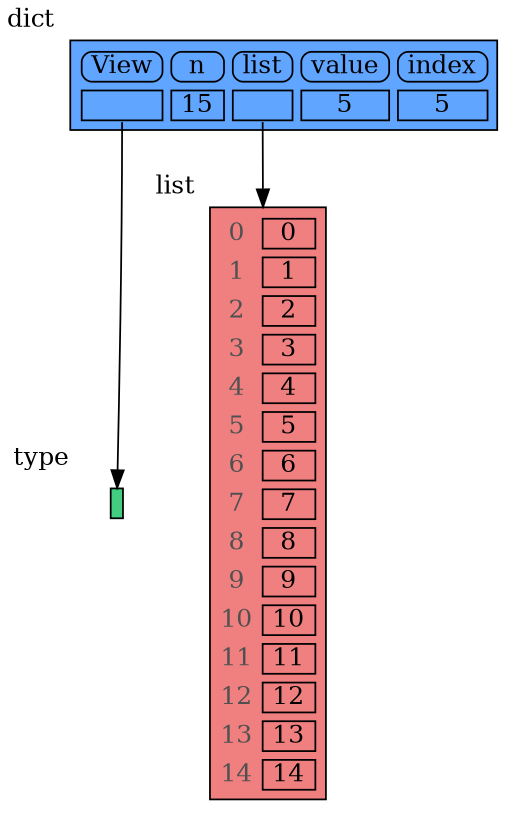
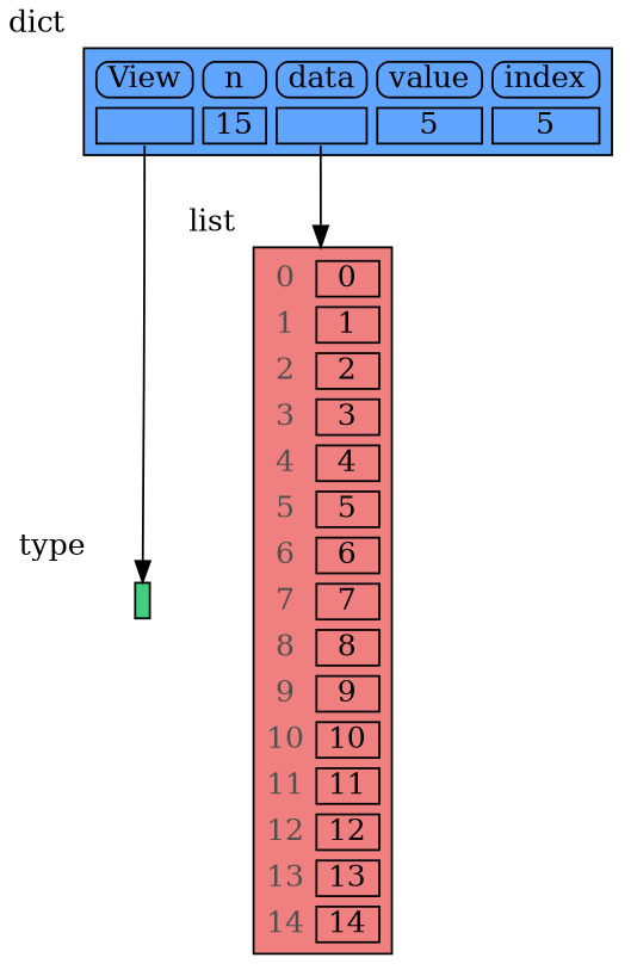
  digraph {
    node [shape=plaintext]
    edge [headport=table style=solid tailport=ref0]
    n1 [label=< <TABLE BORDER="1" CELLBORDER="1" CELLSPACING="0" CELLPADDING="0" BGCOLOR="seagreen3" PORT="table">     <TR><TD BORDER="0"> </TD></TR> </TABLE> > xlabel=type]
    n2 [label=< <TABLE BORDER="1" CELLBORDER="1" CELLSPACING="5" CELLPADDING="0" BGCOLOR="lightcoral" PORT="table">     <TR><TD BORDER="0"><font color="#505050">0</font></TD><TD BORDER="1"> 0 </TD></TR>     <TR><TD BORDER="0"><font color="#505050">1</font></TD><TD BORDER="1"> 1 </TD></TR>     <TR><TD BORDER="0"><font color="#505050">2</font></TD><TD BORDER="1"> 2 </TD></TR>     <TR><TD BORDER="0"><font color="#505050">3</font></TD><TD BORDER="1"> 3 </TD></TR>     <TR><TD BORDER="0"><font color="#505050">4</font></TD><TD BORDER="1"> 4 </TD></TR>     <TR><TD BORDER="0"><font color="#505050">5</font></TD><TD BORDER="1"> 5 </TD></TR>     <TR><TD BORDER="0"><font color="#505050">6</font></TD><TD BORDER="1"> 6 </TD></TR>     <TR><TD BORDER="0"><font color="#505050">7</font></TD><TD BORDER="1"> 7 </TD></TR>     <TR><TD BORDER="0"><font color="#505050">8</font></TD><TD BORDER="1"> 8 </TD></TR>     <TR><TD BORDER="0"><font color="#505050">9</font></TD><TD BORDER="1"> 9 </TD></TR>     <TR><TD BORDER="0"><font color="#505050">10</font></TD><TD BORDER="1"> 10 </TD></TR>     <TR><TD BORDER="0"><font color="#505050">11</font></TD><TD BORDER="1"> 11 </TD></TR>     <TR><TD BORDER="0"><font color="#505050">12</font></TD><TD BORDER="1"> 12 </TD></TR>     <TR><TD BORDER="0"><font color="#505050">13</font></TD><TD BORDER="1"> 13 </TD></TR>     <TR><TD BORDER="0"><font color="#505050">14</font></TD><TD BORDER="1"> 14 </TD></TR> </TABLE> > xlabel=list]
-   n3 [label=< <TABLE BORDER="1" CELLBORDER="1" CELLSPACING="5" CELLPADDING="0" BGCOLOR="#60a5ff" PORT="table">     <TR><TD BORDER="1" STYLE="ROUNDED"> View </TD><TD BORDER="1" STYLE="ROUNDED"> n </TD><TD BORDER="1" STYLE="ROUNDED"> list </TD><TD BORDER="1" STYLE="ROUNDED"> value </TD><TD BORDER="1" STYLE="ROUNDED"> index </TD></TR>     <TR><TD BORDER="1" PORT="ref0"> </TD><TD BORDER="1"> 15 </TD><TD BORDER="1" PORT="ref1"> </TD><TD BORDER="1"> 5 </TD><TD BORDER="1"> 5 </TD></TR> </TABLE> > xlabel=dict]
+   n3 [label=< <TABLE BORDER="1" CELLBORDER="1" CELLSPACING="5" CELLPADDING="0" BGCOLOR="#60a5ff" PORT="table">     <TR><TD BORDER="1" STYLE="ROUNDED"> View </TD><TD BORDER="1" STYLE="ROUNDED"> n </TD><TD BORDER="1" STYLE="ROUNDED"> data </TD><TD BORDER="1" STYLE="ROUNDED"> value </TD><TD BORDER="1" STYLE="ROUNDED"> index </TD></TR>     <TR><TD BORDER="1" PORT="ref0"> </TD><TD BORDER="1"> 15 </TD><TD BORDER="1" PORT="ref1"> </TD><TD BORDER="1"> 5 </TD><TD BORDER="1"> 5 </TD></TR> </TABLE> > xlabel=dict]
    subgraph sub_1 {
      rank=same
      n1
      n2
    }
    n1 -> n2 [style=invis weight=10]
    n3 -> n1
    n3 -> n2 [tailport=ref1]
  }
